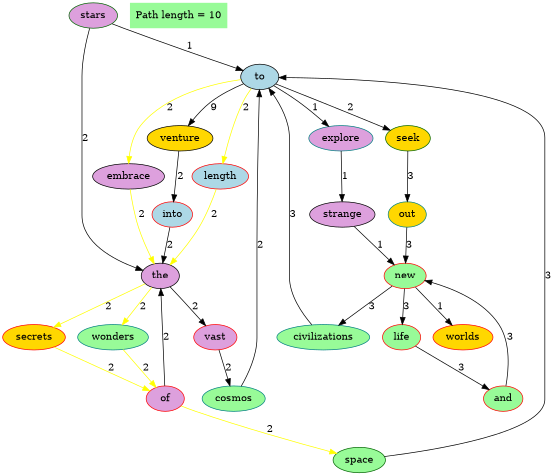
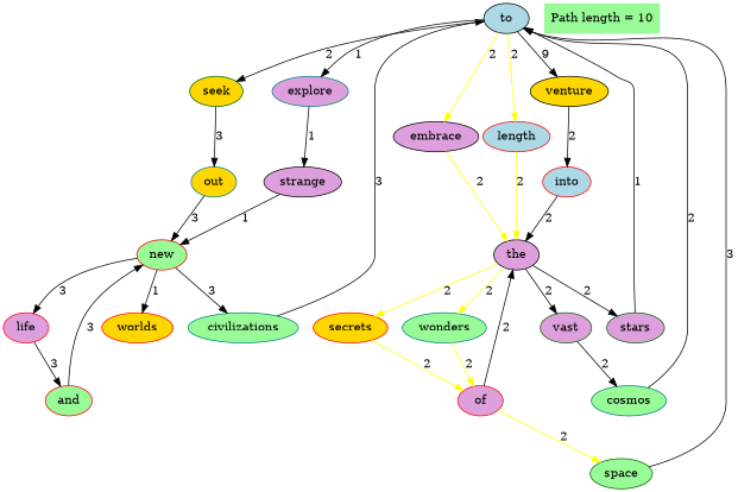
  digraph {
    node [color=red fillcolor=palegreen style=filled]
    to [color=black fillcolor=lightblue root=true]
    explore [color=teal fillcolor=plum]
    embrace [color=black fillcolor=plum]
    n4 [fillcolor=lightblue label=length]
    seek [color=darkgreen fillcolor=gold]
    venture [color=black fillcolor=gold]
    strange [color=black fillcolor=plum]
    the [color=black fillcolor=plum]
    out [color=teal fillcolor=gold]
    into [fillcolor=lightblue]
    worlds [fillcolor=gold]
    new
    civilizations [color=teal]
-   life
+   life [fillcolor=plum]
    and
    stars [color=darkgreen fillcolor=plum]
    secrets [fillcolor=gold]
    wonders [color=teal]
-   vast [fillcolor=plum]
+   vast [color=darkgreen fillcolor=plum]
    of [fillcolor=plum]
    cosmos [color=teal]
    space [color=darkgreen]
    n23 [color=darkgreen label="Path length = 10" shape=none]
    to -> explore [label=1]
    to -> embrace [color=yellow label=2]
    to -> n4 [color=yellow label=2]
    to -> seek [label=2]
    to -> venture [label=9]
    explore -> strange [label=1]
    embrace -> the [color=yellow label=2]
    n4 -> the [color=yellow label=2]
    seek -> out [label=3]
    venture -> into [label=2]
    strange -> new [label=1]
-   stars -> the [label=2]
+   the -> stars [label=2]
    the -> secrets [color=yellow label=2]
    the -> wonders [color=yellow label=2]
    the -> vast [label=2]
    out -> new [label=3]
    into -> the [label=2]
    new -> worlds [label=1]
    new -> civilizations [label=3]
    new -> life [label=3]
    civilizations -> to [label=3]
    life -> and [label=3]
    and -> new [label=3]
    stars -> to [label=1]
    secrets -> of [color=yellow label=2]
    wonders -> of [color=yellow label=2]
    vast -> cosmos [label=2]
    of -> the [label=2]
    of -> space [color=yellow label=2]
    cosmos -> to [label=2]
    space -> to [label=3]
  }
